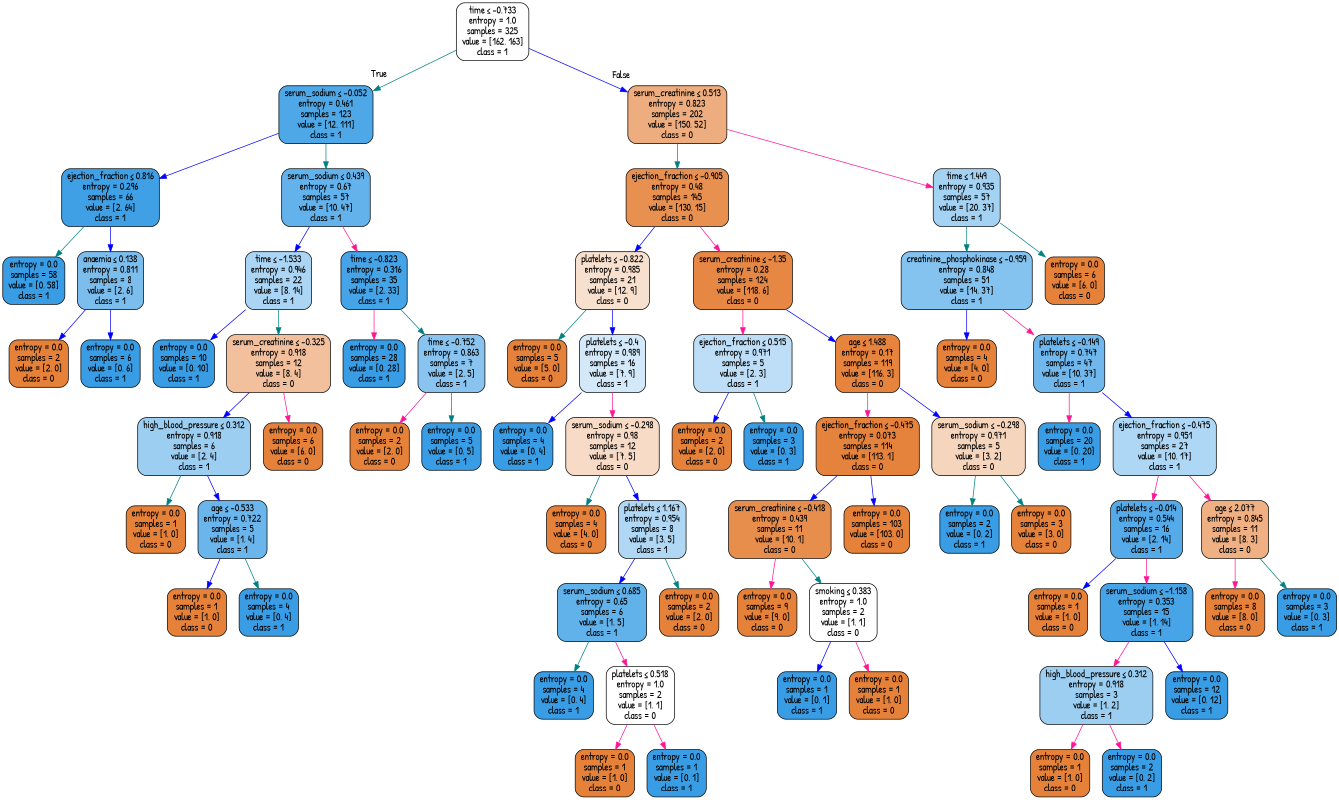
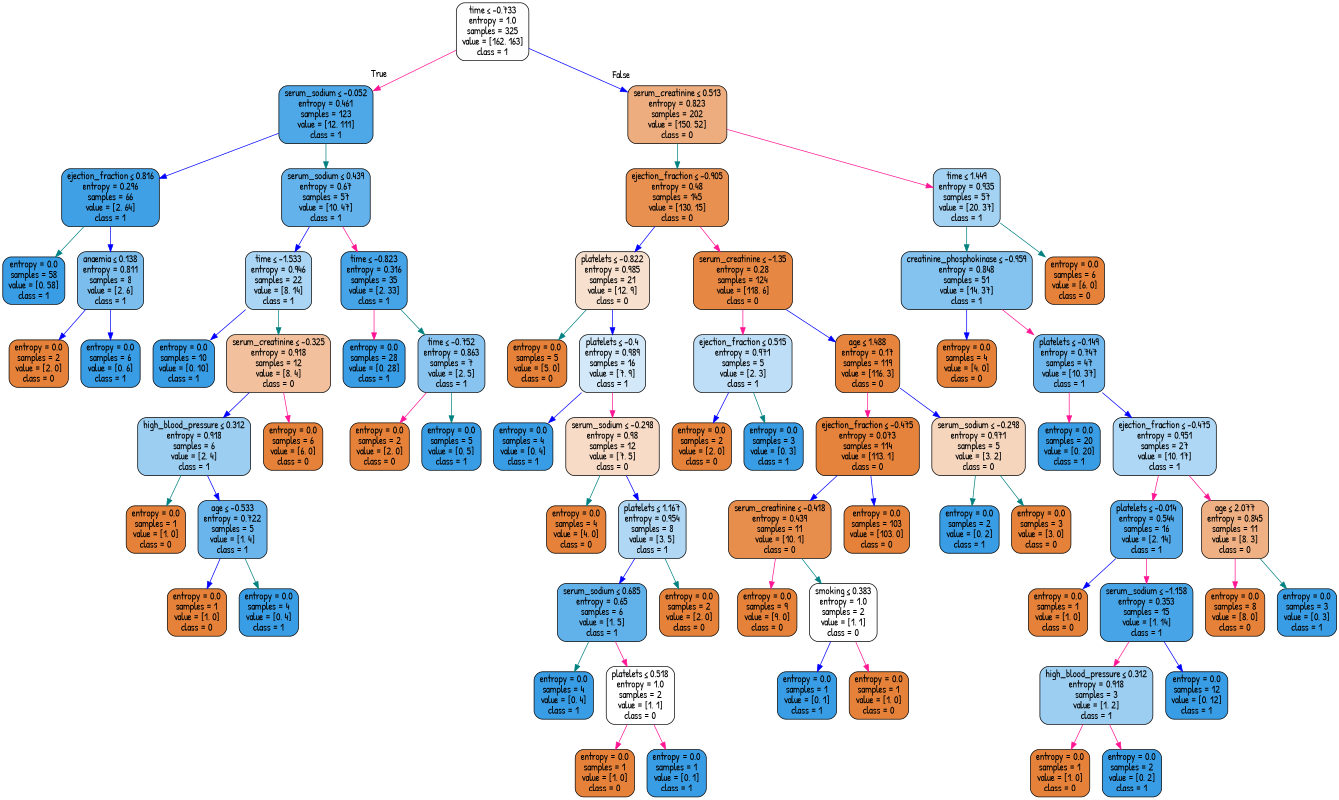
  digraph {
    fontname="Patrick Hand"
    node [color=black fillcolor="#e58139" fontname="Patrick Hand" shape=box style="filled, rounded"]
    edge [color=blue fontname="Patrick Hand"]
    n1 [fillcolor="#fefeff" label=<time &le; -0.733<br/>entropy = 1.0<br/>samples = 325<br/>value = [162, 163]<br/>class = 1>]
    n2 [fillcolor="#4ea8e8" label=<serum_sodium &le; -0.052<br/>entropy = 0.461<br/>samples = 123<br/>value = [12, 111]<br/>class = 1>]
    n3 [fillcolor="#eead7e" label=<serum_creatinine &le; 0.513<br/>entropy = 0.823<br/>samples = 202<br/>value = [150, 52]<br/>class = 0>]
    n4 [fillcolor="#3fa0e6" label=<ejection_fraction &le; 0.816<br/>entropy = 0.296<br/>samples = 66<br/>value = [2, 64]<br/>class = 1>]
    n5 [fillcolor="#63b2eb" label=<serum_sodium &le; 0.439<br/>entropy = 0.67<br/>samples = 57<br/>value = [10, 47]<br/>class = 1>]
    n6 [fillcolor="#e89050" label=<ejection_fraction &le; -0.905<br/>entropy = 0.48<br/>samples = 145<br/>value = [130, 15]<br/>class = 0>]
    n7 [fillcolor="#a4d2f3" label=<time &le; 1.449<br/>entropy = 0.935<br/>samples = 57<br/>value = [20, 37]<br/>class = 1>]
    n8 [fillcolor="#399de5" label=<entropy = 0.0<br/>samples = 58<br/>value = [0, 58]<br/>class = 1>]
    n9 [fillcolor="#7bbeee" label=<anaemia &le; 0.138<br/>entropy = 0.811<br/>samples = 8<br/>value = [2, 6]<br/>class = 1>]
    n10 [fillcolor="#aad5f4" label=<time &le; -1.533<br/>entropy = 0.946<br/>samples = 22<br/>value = [8, 14]<br/>class = 1>]
    n11 [fillcolor="#45a3e7" label=<time &le; -0.823<br/>entropy = 0.316<br/>samples = 35<br/>value = [2, 33]<br/>class = 1>]
    n12 [label=<entropy = 0.0<br/>samples = 2<br/>value = [2, 0]<br/>class = 0>]
    n13 [fillcolor="#399de5" label=<entropy = 0.0<br/>samples = 6<br/>value = [0, 6]<br/>class = 1>]
    n14 [fillcolor="#399de5" label=<entropy = 0.0<br/>samples = 10<br/>value = [0, 10]<br/>class = 1>]
    n15 [fillcolor="#f2c09c" label=<serum_creatinine &le; -0.325<br/>entropy = 0.918<br/>samples = 12<br/>value = [8, 4]<br/>class = 0>]
    n16 [fillcolor="#399de5" label=<entropy = 0.0<br/>samples = 28<br/>value = [0, 28]<br/>class = 1>]
    n17 [fillcolor="#88c4ef" label=<time &le; -0.752<br/>entropy = 0.863<br/>samples = 7<br/>value = [2, 5]<br/>class = 1>]
    n18 [fillcolor="#9ccef2" label=<high_blood_pressure &le; 0.312<br/>entropy = 0.918<br/>samples = 6<br/>value = [2, 4]<br/>class = 1>]
    n19 [label=<entropy = 0.0<br/>samples = 6<br/>value = [6, 0]<br/>class = 0>]
    n20 [label=<entropy = 0.0<br/>samples = 1<br/>value = [1, 0]<br/>class = 0>]
    n21 [fillcolor="#6ab6ec" label=<age &le; -0.533<br/>entropy = 0.722<br/>samples = 5<br/>value = [1, 4]<br/>class = 1>]
    n22 [label=<entropy = 0.0<br/>samples = 1<br/>value = [1, 0]<br/>class = 0>]
    n23 [fillcolor="#399de5" label=<entropy = 0.0<br/>samples = 4<br/>value = [0, 4]<br/>class = 1>]
    n24 [label=<entropy = 0.0<br/>samples = 2<br/>value = [2, 0]<br/>class = 0>]
    n25 [fillcolor="#399de5" label=<entropy = 0.0<br/>samples = 5<br/>value = [0, 5]<br/>class = 1>]
    n26 [fillcolor="#f8e0ce" label=<platelets &le; -0.822<br/>entropy = 0.985<br/>samples = 21<br/>value = [12, 9]<br/>class = 0>]
    n27 [fillcolor="#e68743" label=<serum_creatinine &le; -1.35<br/>entropy = 0.28<br/>samples = 124<br/>value = [118, 6]<br/>class = 0>]
    n28 [fillcolor="#84c2ef" label=<creatinine_phosphokinase &le; -0.959<br/>entropy = 0.848<br/>samples = 51<br/>value = [14, 37]<br/>class = 1>]
    n29 [label=<entropy = 0.0<br/>samples = 6<br/>value = [6, 0]<br/>class = 0>]
    n30 [label=<entropy = 0.0<br/>samples = 5<br/>value = [5, 0]<br/>class = 0>]
    n31 [fillcolor="#d3e9f9" label=<platelets &le; -0.4<br/>entropy = 0.989<br/>samples = 16<br/>value = [7, 9]<br/>class = 1>]
    n32 [fillcolor="#bddef6" label=<ejection_fraction &le; 0.515<br/>entropy = 0.971<br/>samples = 5<br/>value = [2, 3]<br/>class = 1>]
    n33 [fillcolor="#e6843e" label=<age &le; 1.488<br/>entropy = 0.17<br/>samples = 119<br/>value = [116, 3]<br/>class = 0>]
    n34 [fillcolor="#399de5" label=<entropy = 0.0<br/>samples = 4<br/>value = [0, 4]<br/>class = 1>]
    n35 [fillcolor="#f8dbc6" label=<serum_sodium &le; -0.298<br/>entropy = 0.98<br/>samples = 12<br/>value = [7, 5]<br/>class = 0>]
    n36 [label=<entropy = 0.0<br/>samples = 4<br/>value = [4, 0]<br/>class = 0>]
    n37 [fillcolor="#b0d8f5" label=<platelets &le; 1.167<br/>entropy = 0.954<br/>samples = 8<br/>value = [3, 5]<br/>class = 1>]
    n38 [fillcolor="#61b1ea" label=<serum_sodium &le; 0.685<br/>entropy = 0.65<br/>samples = 6<br/>value = [1, 5]<br/>class = 1>]
    n39 [label=<entropy = 0.0<br/>samples = 2<br/>value = [2, 0]<br/>class = 0>]
    n40 [fillcolor="#399de5" label=<entropy = 0.0<br/>samples = 4<br/>value = [0, 4]<br/>class = 1>]
    n41 [fillcolor="#ffffff" label=<platelets &le; 0.518<br/>entropy = 1.0<br/>samples = 2<br/>value = [1, 1]<br/>class = 0>]
    n42 [label=<entropy = 0.0<br/>samples = 1<br/>value = [1, 0]<br/>class = 0>]
    n43 [fillcolor="#399de5" label=<entropy = 0.0<br/>samples = 1<br/>value = [0, 1]<br/>class = 1>]
    n44 [label=<entropy = 0.0<br/>samples = 2<br/>value = [2, 0]<br/>class = 0>]
    n45 [fillcolor="#399de5" label=<entropy = 0.0<br/>samples = 3<br/>value = [0, 3]<br/>class = 1>]
    n46 [fillcolor="#e5823b" label=<ejection_fraction &le; -0.475<br/>entropy = 0.073<br/>samples = 114<br/>value = [113, 1]<br/>class = 0>]
    n47 [fillcolor="#f6d5bd" label=<serum_sodium &le; -0.298<br/>entropy = 0.971<br/>samples = 5<br/>value = [3, 2]<br/>class = 0>]
    n48 [fillcolor="#e88e4d" label=<serum_creatinine &le; -0.418<br/>entropy = 0.439<br/>samples = 11<br/>value = [10, 1]<br/>class = 0>]
    n49 [label=<entropy = 0.0<br/>samples = 103<br/>value = [103, 0]<br/>class = 0>]
    n50 [fillcolor="#399de5" label=<entropy = 0.0<br/>samples = 2<br/>value = [0, 2]<br/>class = 1>]
    n51 [label=<entropy = 0.0<br/>samples = 3<br/>value = [3, 0]<br/>class = 0>]
    n52 [label=<entropy = 0.0<br/>samples = 9<br/>value = [9, 0]<br/>class = 0>]
    n53 [fillcolor="#ffffff" label=<smoking &le; 0.383<br/>entropy = 1.0<br/>samples = 2<br/>value = [1, 1]<br/>class = 0>]
    n54 [fillcolor="#399de5" label=<entropy = 0.0<br/>samples = 1<br/>value = [0, 1]<br/>class = 1>]
    n55 [label=<entropy = 0.0<br/>samples = 1<br/>value = [1, 0]<br/>class = 0>]
    n56 [label=<entropy = 0.0<br/>samples = 4<br/>value = [4, 0]<br/>class = 0>]
    n57 [fillcolor="#6fb7ec" label=<platelets &le; -0.149<br/>entropy = 0.747<br/>samples = 47<br/>value = [10, 37]<br/>class = 1>]
    n58 [fillcolor="#399de5" label=<entropy = 0.0<br/>samples = 20<br/>value = [0, 20]<br/>class = 1>]
    n59 [fillcolor="#add7f4" label=<ejection_fraction &le; -0.475<br/>entropy = 0.951<br/>samples = 27<br/>value = [10, 17]<br/>class = 1>]
    n60 [fillcolor="#55abe9" label=<platelets &le; -0.014<br/>entropy = 0.544<br/>samples = 16<br/>value = [2, 14]<br/>class = 1>]
    n61 [fillcolor="#efb083" label=<age &le; 2.077<br/>entropy = 0.845<br/>samples = 11<br/>value = [8, 3]<br/>class = 0>]
    n62 [label=<entropy = 0.0<br/>samples = 1<br/>value = [1, 0]<br/>class = 0>]
    n63 [fillcolor="#47a4e7" label=<serum_sodium &le; -1.158<br/>entropy = 0.353<br/>samples = 15<br/>value = [1, 14]<br/>class = 1>]
    n64 [label=<entropy = 0.0<br/>samples = 8<br/>value = [8, 0]<br/>class = 0>]
    n65 [fillcolor="#399de5" label=<entropy = 0.0<br/>samples = 3<br/>value = [0, 3]<br/>class = 1>]
    n66 [fillcolor="#9ccef2" label=<high_blood_pressure &le; 0.312<br/>entropy = 0.918<br/>samples = 3<br/>value = [1, 2]<br/>class = 1>]
    n67 [fillcolor="#399de5" label=<entropy = 0.0<br/>samples = 12<br/>value = [0, 12]<br/>class = 1>]
    n68 [label=<entropy = 0.0<br/>samples = 1<br/>value = [1, 0]<br/>class = 0>]
    n69 [fillcolor="#399de5" label=<entropy = 0.0<br/>samples = 2<br/>value = [0, 2]<br/>class = 1>]
-   n1 -> n2 [color=teal headlabel=True labelangle=45 labeldistance=2.5]
+   n1 -> n2 [color=deeppink headlabel=True labelangle=45 labeldistance=2.5]
    n1 -> n3 [headlabel=False labelangle=-45 labeldistance=2.5]
    n2 -> n4
    n2 -> n5 [color=teal]
    n3 -> n6 [color=teal]
    n3 -> n7 [color=deeppink]
    n4 -> n8 [color=teal]
    n4 -> n9
    n5 -> n10
    n5 -> n11 [color=deeppink]
    n6 -> n26
    n6 -> n27 [color=deeppink]
    n7 -> n28 [color=teal]
    n7 -> n29 [color=teal]
    n9 -> n12
    n9 -> n13
    n10 -> n14
    n10 -> n15 [color=teal]
    n11 -> n16 [color=deeppink]
    n11 -> n17 [color=teal]
    n15 -> n18
    n15 -> n19 [color=deeppink]
    n17 -> n24 [color=deeppink]
    n17 -> n25 [color=teal]
    n18 -> n20 [color=teal]
    n18 -> n21
    n21 -> n22
    n21 -> n23 [color=teal]
    n26 -> n30 [color=teal]
    n26 -> n31
    n27 -> n32 [color=deeppink]
    n27 -> n33
    n28 -> n56
    n28 -> n57 [color=deeppink]
    n31 -> n34
    n31 -> n35 [color=deeppink]
    n32 -> n44
    n32 -> n45 [color=teal]
    n33 -> n46 [color=deeppink]
    n33 -> n47
    n35 -> n36 [color=teal]
    n35 -> n37
    n37 -> n38
    n37 -> n39 [color=teal]
    n38 -> n40 [color=teal]
    n38 -> n41 [color=deeppink]
    n41 -> n42 [color=deeppink]
    n41 -> n43 [color=deeppink]
    n46 -> n48
    n46 -> n49
    n47 -> n50 [color=teal]
    n47 -> n51 [color=teal]
    n48 -> n52 [color=deeppink]
    n48 -> n53 [color=teal]
    n53 -> n54
    n53 -> n55 [color=deeppink]
    n57 -> n58 [color=deeppink]
    n57 -> n59
    n59 -> n60 [color=deeppink]
    n59 -> n61 [color=deeppink]
    n60 -> n62
    n60 -> n63 [color=deeppink]
    n61 -> n64 [color=deeppink]
    n61 -> n65 [color=teal]
    n63 -> n66 [color=deeppink]
    n63 -> n67
    n66 -> n68 [color=deeppink]
    n66 -> n69 [color=deeppink]
  }
